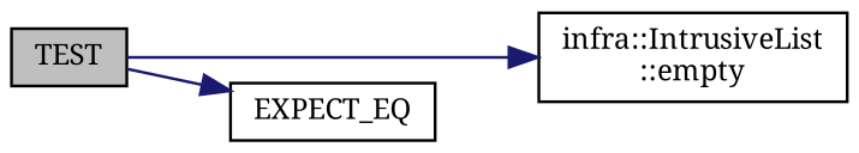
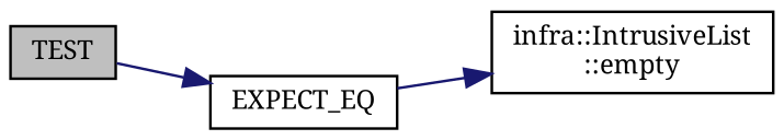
  digraph {
    fontname="Noto Serif"
    rankdir=LR
    node [color=black fillcolor=white fontname="Noto Serif" fontsize=10 shape=record style=filled]
    edge [color=midnightblue fontname="Noto Serif" fontsize=10 labelfontname=Helvetica labelfontsize=10 style=solid]
    n1 [fillcolor=grey75 fontcolor=black height=0.2 label=TEST width=0.4]
    n2 [height=0.2 label="infra::IntrusiveList\l::empty" width=0.4]
    n3 [height=0.2 label=EXPECT_EQ width=0.4]
-   n1 -> n2
+   n3 -> n2
    n1 -> n3
  }
